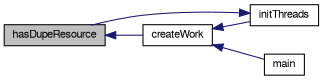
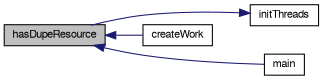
  digraph {
    rankdir=LR
    node [color=black fillcolor=white fontname=FreeSans fontsize=10 shape=record style=filled]
    edge [color=midnightblue dir=back fontname=FreeSans fontsize=10 labelfontname=FreeSans labelfontsize=10 style=solid]
    n1 [fillcolor=grey75 fontcolor=black height=0.2 label=hasDupeResource width=0.4]
    n2 [height=0.2 label=createWork width=0.4]
    n3 [height=0.2 label=initThreads width=0.4]
    n4 [height=0.2 label=main width=0.4]
    n1 -> n2
-   n2 -> n3
-   n2 -> n4
+   n1 -> n4
    n3 -> n1
  }
